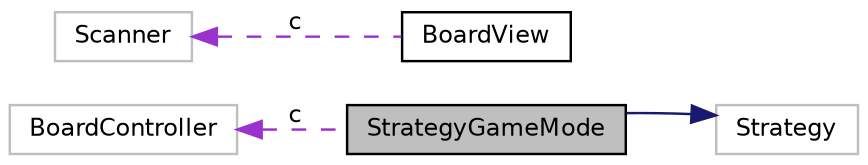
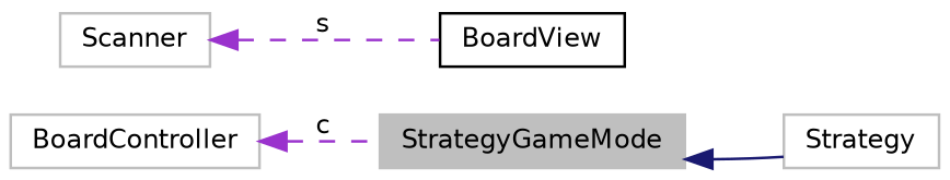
  digraph {
    rankdir=LR
    node [color=grey75 fillcolor=white fontname=Helvetica fontsize=10 shape=record style=filled]
    edge [color=darkorchid3 dir=back fontname=Helvetica fontsize=10 labelfontname=Helvetica labelfontsize=10 style=dashed]
-   n1 [color=black fillcolor=grey75 fontcolor=black height=0.2 label=StrategyGameMode width=0.4]
+   n1 [fillcolor=grey75 fontcolor=black height=0.2 label=StrategyGameMode width=0.4]
    n2 [height=0.2 label=Strategy width=0.4]
    n3 [color=black height=0.2 label=BoardView width=0.4]
    n4 [height=0.2 label=Scanner width=0.4]
    n5 [height=0.2 label=BoardController width=0.4]
-   n2 -> n1 [color=midnightblue style=solid]
-   n4 -> n3 [label=" c"]
+   n1 -> n2 [color=midnightblue style=solid]
+   n4 -> n3 [label=" s"]
    n5 -> n1 [label=" c"]
  }
